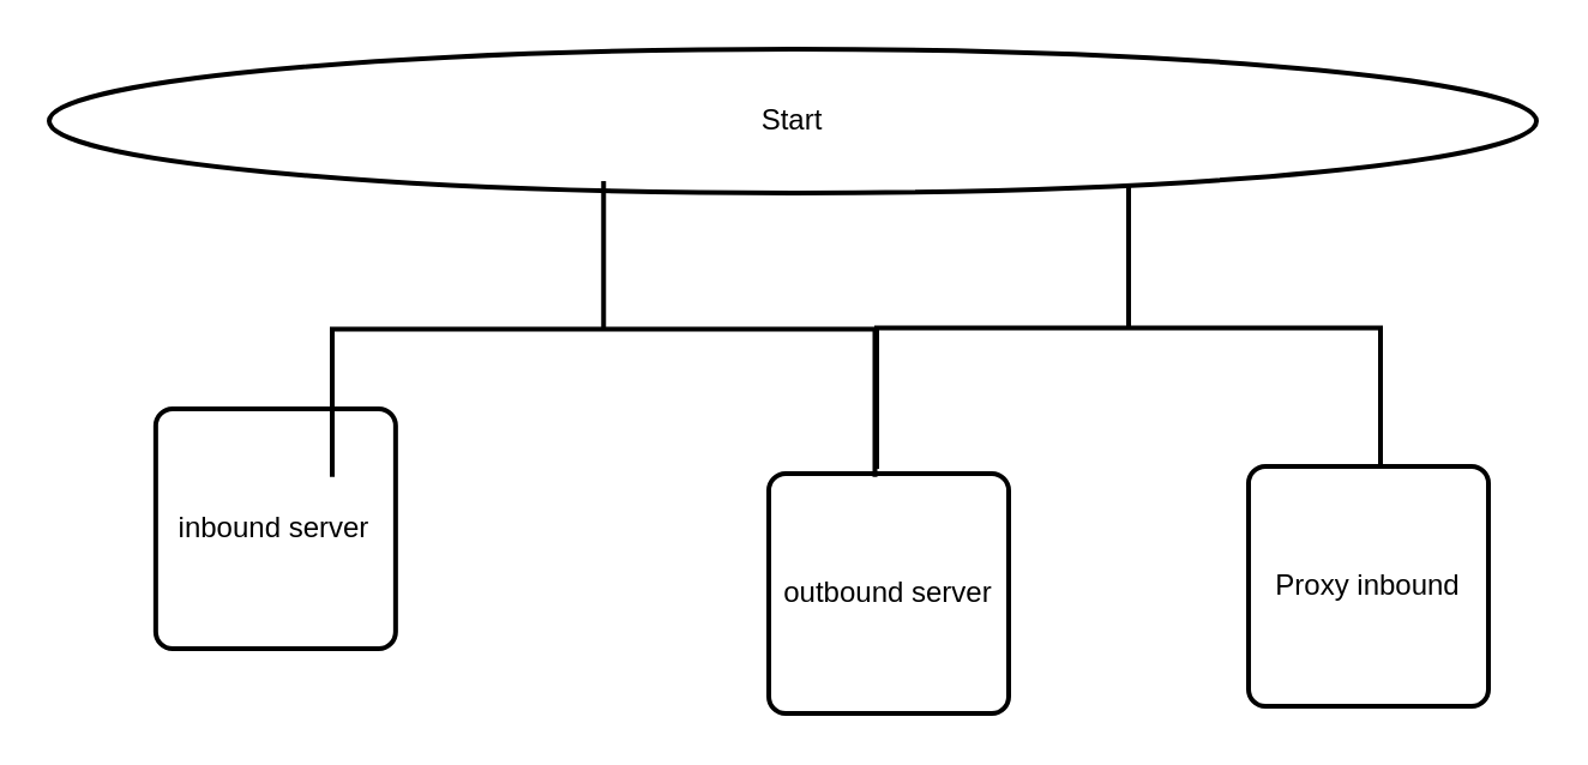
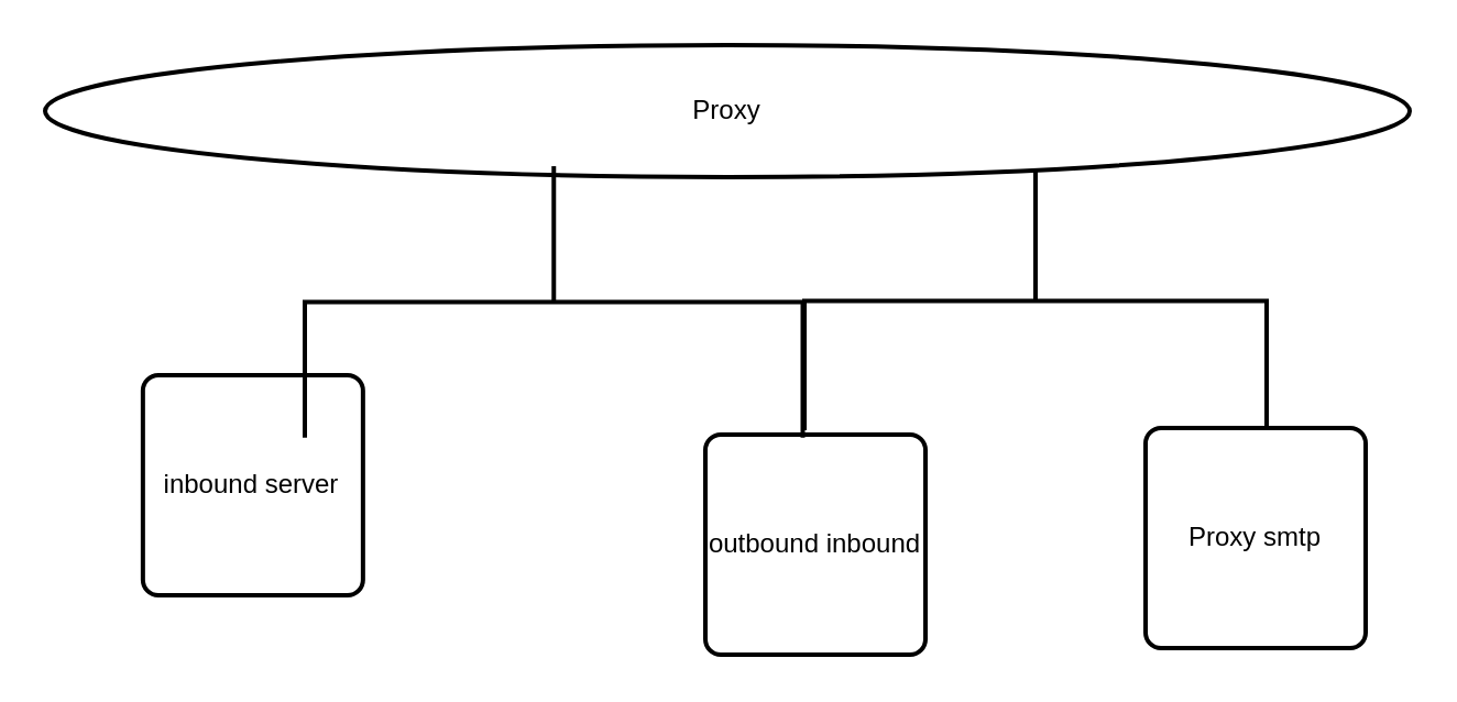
  <mxCell id="0" />
  <mxCell id="1" parent="0" />
- <mxCell id="2" value="Start" style="strokeWidth=2;html=1;shape=mxgraph.flowchart.start_1;whiteSpace=wrap;" vertex="1" parent="1"><mxGeometry x="20" y="20" width="620" height="60" as="geometry" /></mxCell>
+ <mxCell id="2" value="Proxy" style="strokeWidth=2;html=1;shape=mxgraph.flowchart.start_1;whiteSpace=wrap;" vertex="1" parent="1"><mxGeometry x="20" y="20" width="620" height="60" as="geometry" /></mxCell>
  <mxCell id="3" value="inbound server" style="rounded=1;whiteSpace=wrap;html=1;absoluteArcSize=1;arcSize=14;strokeWidth=2;" vertex="1" parent="1"><mxGeometry x="64.43" y="170" width="100" height="100" as="geometry" /></mxCell>
- <mxCell id="4" value="outbound server" style="rounded=1;whiteSpace=wrap;html=1;absoluteArcSize=1;arcSize=14;strokeWidth=2;" vertex="1" parent="1"><mxGeometry x="320" y="197" width="100" height="100" as="geometry" /></mxCell>
- <mxCell id="5" value="Proxy inbound" style="rounded=1;whiteSpace=wrap;html=1;absoluteArcSize=1;arcSize=14;strokeWidth=2;" vertex="1" parent="1"><mxGeometry x="520" y="194" width="100" height="100" as="geometry" /></mxCell>
+ <mxCell id="4" value="outbound inbound" style="rounded=1;whiteSpace=wrap;html=1;absoluteArcSize=1;arcSize=14;strokeWidth=2;" vertex="1" parent="1"><mxGeometry x="320" y="197" width="100" height="100" as="geometry" /></mxCell>
+ <mxCell id="5" value="Proxy smtp" style="rounded=1;whiteSpace=wrap;html=1;absoluteArcSize=1;arcSize=14;strokeWidth=2;" vertex="1" parent="1"><mxGeometry x="520" y="194" width="100" height="100" as="geometry" /></mxCell>
  <mxCell id="6" value="" style="strokeWidth=2;html=1;shape=mxgraph.flowchart.annotation_2;align=left;labelPosition=right;pointerEvents=1;rotation=90;" vertex="1" parent="1"><mxGeometry x="411.25" y="31.25" width="117.5" height="210" as="geometry" /></mxCell>
  <mxCell id="7" value="" style="strokeWidth=2;html=1;shape=mxgraph.flowchart.annotation_2;align=left;labelPosition=right;pointerEvents=1;rotation=90;" vertex="1" parent="1"><mxGeometry x="189.43" y="23.6" width="123.39" height="226.25" as="geometry" /></mxCell>
